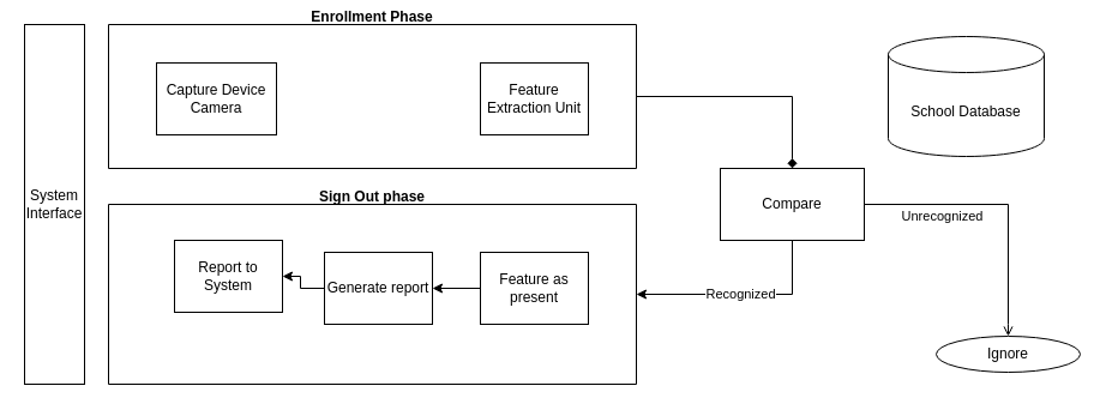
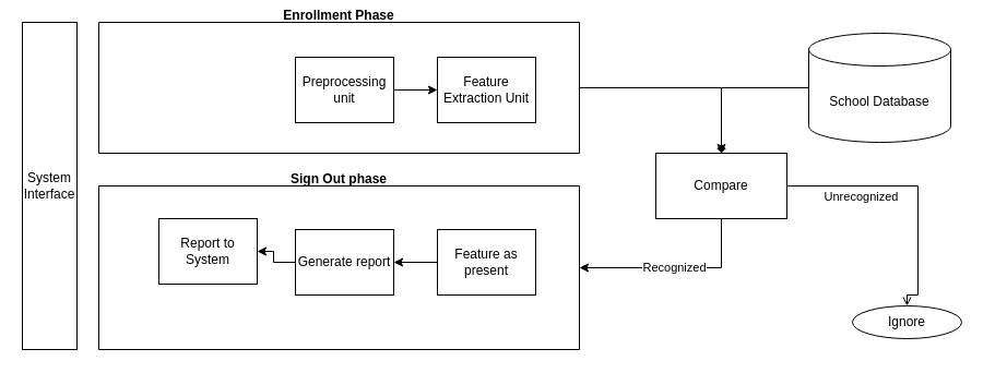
  <mxCell id="0" />
  <mxCell id="1" parent="0" />
  <mxCell id="2" style="edgeStyle=orthogonalEdgeStyle;rounded=0;orthogonalLoop=1;jettySize=auto;html=1;entryX=0.5;entryY=0;entryDx=0;entryDy=0;endArrow=diamond;" edge="1" parent="1" source="3" target="20"><mxGeometry relative="1" as="geometry" /></mxCell>
  <mxCell id="3" value="Enrollment Phase&#10;" style="swimlane;startSize=0;" vertex="1" parent="1"><mxGeometry x="90" y="20" width="440" height="120" as="geometry" /></mxCell>
- <mxCell id="4" value="Capture Device&lt;br&gt;Camera" style="rounded=0;whiteSpace=wrap;html=1;" vertex="1" parent="3"><mxGeometry x="40" y="32" width="100" height="60" as="geometry" /></mxCell>
+ <mxCell id="5" style="edgeStyle=orthogonalEdgeStyle;rounded=0;orthogonalLoop=1;jettySize=auto;html=1;entryX=0;entryY=0.5;entryDx=0;entryDy=0;" edge="1" parent="3" source="6" target="7"><mxGeometry relative="1" as="geometry" /></mxCell>
+ <mxCell id="6" value="Preprocessing unit" style="rounded=0;whiteSpace=wrap;html=1;" vertex="1" parent="3"><mxGeometry x="180" y="32" width="90" height="60" as="geometry" /></mxCell>
  <mxCell id="7" value="Feature Extraction Unit" style="rounded=0;whiteSpace=wrap;html=1;" vertex="1" parent="3"><mxGeometry x="310" y="32" width="90" height="60" as="geometry" /></mxCell>
  <mxCell id="8" style="edgeStyle=orthogonalEdgeStyle;rounded=0;orthogonalLoop=1;jettySize=auto;html=1;exitX=0.5;exitY=1;exitDx=0;exitDy=0;" edge="1" parent="1" source="3" target="3"><mxGeometry relative="1" as="geometry" /></mxCell>
  <mxCell id="9" value="Sign Out phase&#10;" style="swimlane;startSize=0;" vertex="1" parent="1"><mxGeometry x="90" y="170" width="440" height="150" as="geometry" /></mxCell>
  <mxCell id="10" style="edgeStyle=orthogonalEdgeStyle;rounded=0;orthogonalLoop=1;jettySize=auto;html=1;exitX=0;exitY=0.5;exitDx=0;exitDy=0;" edge="1" parent="9" source="11" target="13"><mxGeometry relative="1" as="geometry" /></mxCell>
  <mxCell id="11" value="Feature as present" style="rounded=0;whiteSpace=wrap;html=1;" vertex="1" parent="9"><mxGeometry x="310" y="40" width="90" height="60" as="geometry" /></mxCell>
  <mxCell id="12" style="edgeStyle=orthogonalEdgeStyle;rounded=0;orthogonalLoop=1;jettySize=auto;html=1;" edge="1" parent="9" source="13" target="14"><mxGeometry relative="1" as="geometry" /></mxCell>
  <mxCell id="13" value="Generate report" style="rounded=0;whiteSpace=wrap;html=1;" vertex="1" parent="9"><mxGeometry x="180" y="40" width="90" height="60" as="geometry" /></mxCell>
  <mxCell id="14" value="Report to System" style="rounded=0;whiteSpace=wrap;html=1;" vertex="1" parent="9"><mxGeometry x="55" y="30" width="90" height="60" as="geometry" /></mxCell>
+ <mxCell id="15" style="edgeStyle=orthogonalEdgeStyle;rounded=0;orthogonalLoop=1;jettySize=auto;html=1;exitX=0;exitY=0.5;exitDx=0;exitDy=0;exitPerimeter=0;entryX=0.5;entryY=0;entryDx=0;entryDy=0;" edge="1" parent="1" source="16" target="20"><mxGeometry relative="1" as="geometry" /></mxCell>
  <mxCell id="16" value="School Database" style="shape=cylinder3;whiteSpace=wrap;html=1;boundedLbl=1;backgroundOutline=1;size=15;" vertex="1" parent="1"><mxGeometry x="740" y="30" width="130" height="100" as="geometry" /></mxCell>
  <mxCell id="17" value="System Interface" style="rounded=0;whiteSpace=wrap;html=1;" vertex="1" parent="1"><mxGeometry x="20" y="20" width="50" height="300" as="geometry" /></mxCell>
  <mxCell id="18" value="Recognized" style="edgeStyle=orthogonalEdgeStyle;rounded=0;orthogonalLoop=1;jettySize=auto;html=1;exitX=0.5;exitY=1;exitDx=0;exitDy=0;entryX=1;entryY=0.5;entryDx=0;entryDy=0;" edge="1" parent="1" source="20" target="9"><mxGeometry relative="1" as="geometry" /></mxCell>
  <mxCell id="19" value="Unrecognized" style="edgeStyle=orthogonalEdgeStyle;rounded=0;orthogonalLoop=1;jettySize=auto;html=1;entryX=0.5;entryY=0;entryDx=0;entryDy=0;endArrow=open;" edge="1" parent="1" source="20" target="21"><mxGeometry x="-0.424" y="-10" relative="1" as="geometry"><mxPoint x="890" y="270" as="targetPoint" /><Array as="points"><mxPoint x="840" y="170" /><mxPoint x="840" y="270" /></Array><mxPoint x="-1" as="offset" /></mxGeometry></mxCell>
  <mxCell id="20" value="Compare" style="rounded=0;whiteSpace=wrap;html=1;" vertex="1" parent="1"><mxGeometry x="600" y="140" width="120" height="60" as="geometry" /></mxCell>
- <mxCell id="21" value="Ignore" style="ellipse;whiteSpace=wrap;html=1;" vertex="1" parent="1"><mxGeometry x="780" y="280" width="120" height="30" as="geometry" /></mxCell>
+ <mxCell id="21" value="Ignore" style="ellipse;whiteSpace=wrap;html=1;" vertex="1" parent="1"><mxGeometry x="780" y="280" width="100" height="30" as="geometry" /></mxCell>
